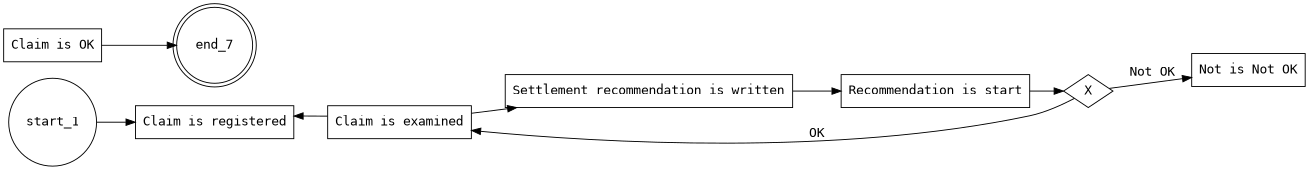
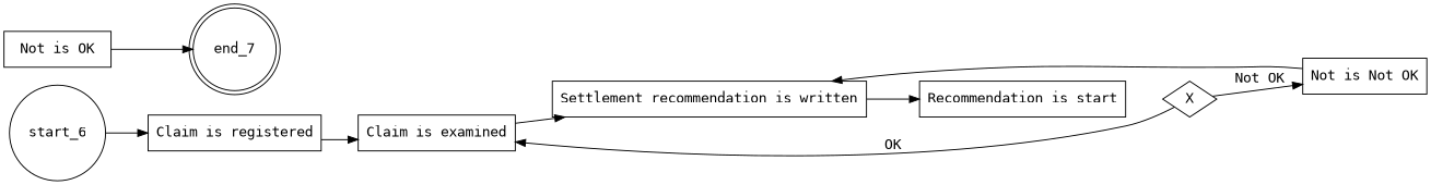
  digraph {
    fontname="DejaVu Sans Mono"
    rankdir=LR
    node [fontname="DejaVu Sans Mono" shape=rectangle]
    edge [fontname="DejaVu Sans Mono"]
-   start_1 [shape=circle]
+   start_1 [shape=circle label=start_6]
    "Claim is registered"
    "Claim is examined"
    n4 [label=end_7 shape=doublecircle]
    "Settlement recommendation is written"
    n6 [label="Recommendation is start"]
    n7 [label=X shape=diamond]
    n8 [label="Not is Not OK"]
-   "Claim is OK"
+   "Claim is OK" [label="Not is OK"]
    start_1 -> "Claim is registered"
-   "Claim is examined" -> "Claim is registered"
+   "Claim is registered" -> "Claim is examined"
    "Claim is examined" -> "Settlement recommendation is written"
    "Settlement recommendation is written" -> n6
-   n6 -> n7
    n7 -> "Claim is examined" [label=OK]
    n7 -> n8 [label="Not OK"]
+   n8 -> "Settlement recommendation is written"
    "Claim is OK" -> n4
  }
